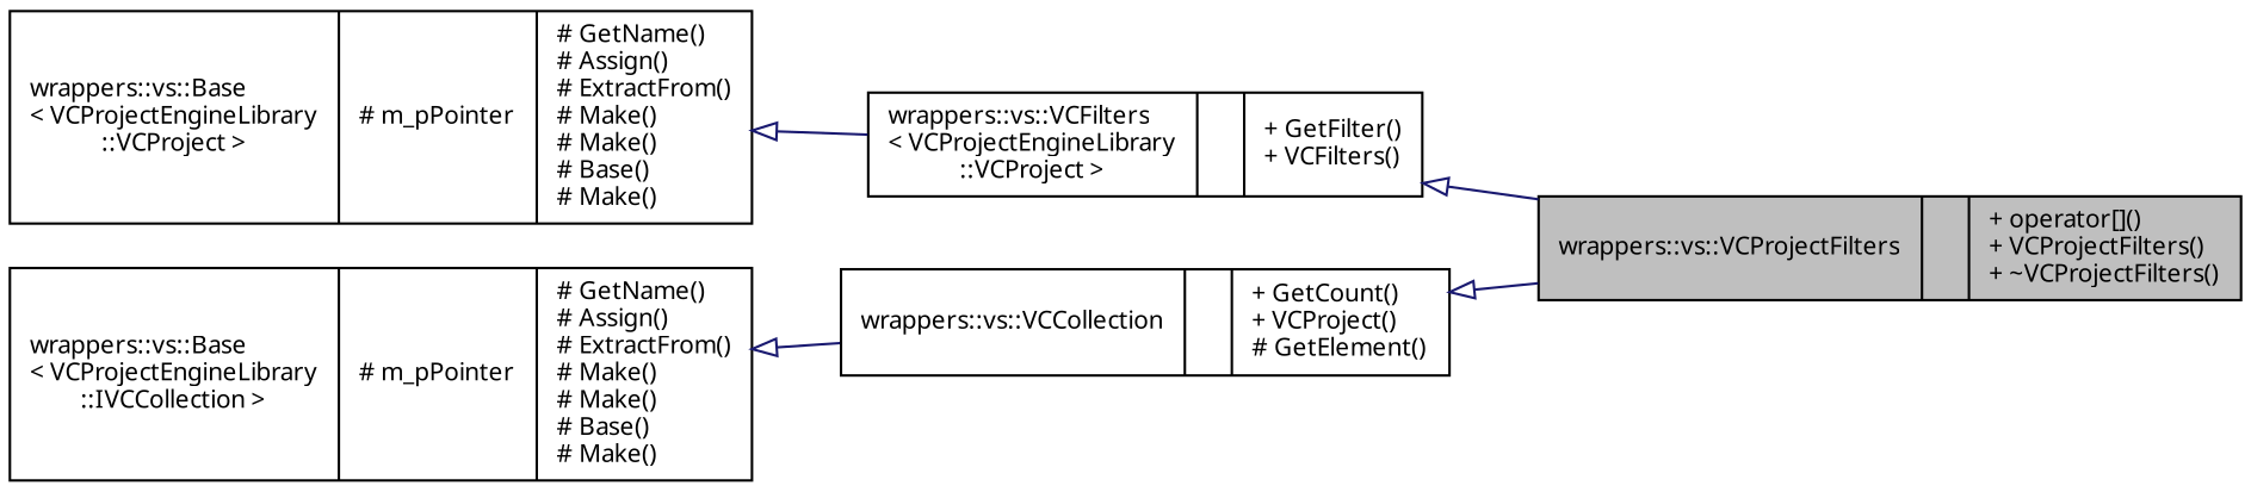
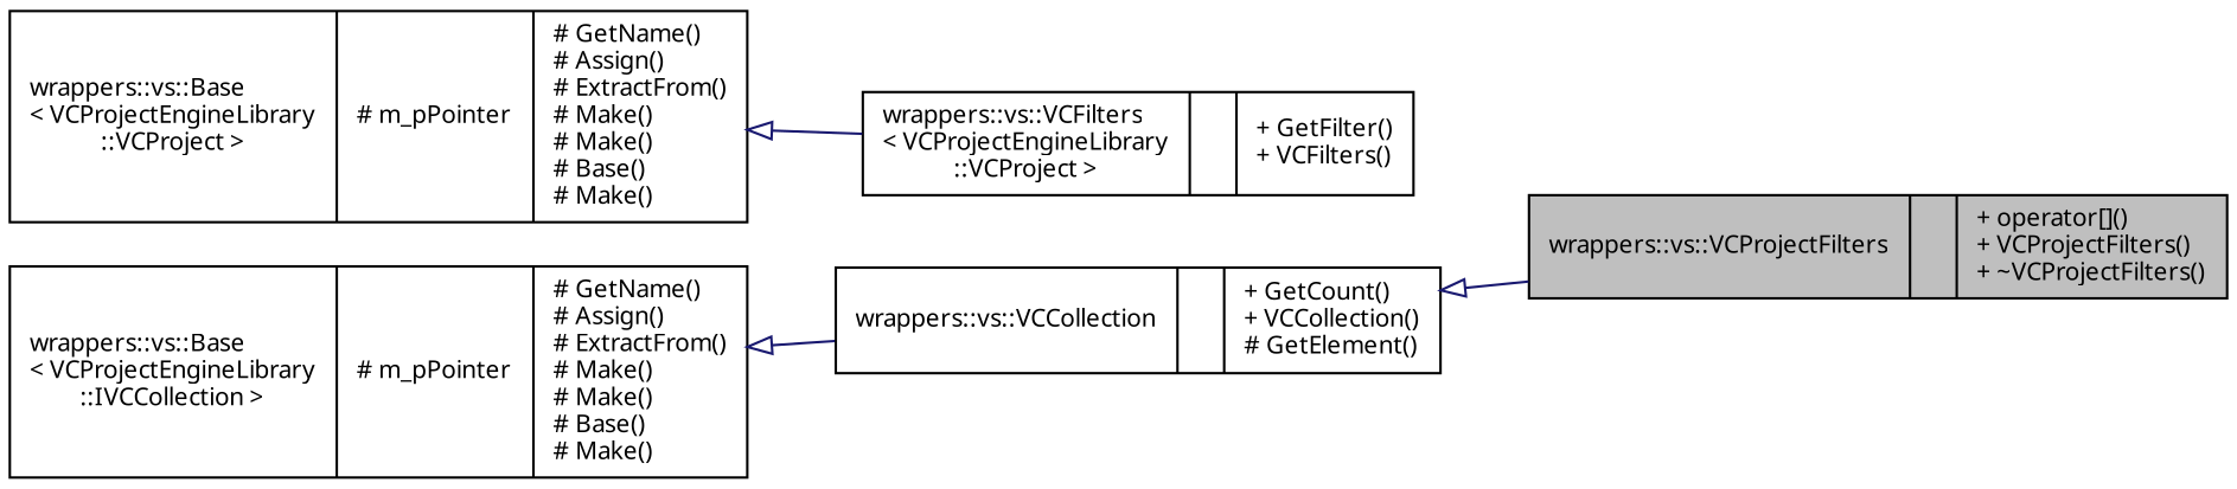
  digraph {
    rankdir=LR
    node [color=black fillcolor=white fontname=Verdana fontsize=10 shape=record style=filled]
    edge [arrowtail=onormal color=midnightblue dir=back fontname=Verdana fontsize=10 labelfontname=Verdana labelfontsize=10 style=solid]
    n1 [fillcolor=grey75 fontcolor=black height=0.2 label="{wrappers::vs::VCProjectFilters\n||+ operator[]()\l+ VCProjectFilters()\l+ ~VCProjectFilters()\l}" width=0.4]
    n2 [height=0.2 label="{wrappers::vs::VCFilters\l\< VCProjectEngineLibrary\l::VCProject \>\n||+ GetFilter()\l+ VCFilters()\l}" width=0.4]
-   n3 [height=0.2 label="{wrappers::vs::VCCollection\n||+ GetCount()\l+ VCProject()\l# GetElement()\l}" width=0.4]
+   n3 [height=0.2 label="{wrappers::vs::VCCollection\n||+ GetCount()\l+ VCCollection()\l# GetElement()\l}" width=0.4]
    n4 [height=0.2 label="{wrappers::vs::Base\l\< VCProjectEngineLibrary\l::IVCCollection \>\n|# m_pPointer\l|# GetName()\l# Assign()\l# ExtractFrom()\l# Make()\l# Make()\l# Base()\l# Make()\l}" width=0.4]
    n5 [height=0.2 label="{wrappers::vs::Base\l\< VCProjectEngineLibrary\l::VCProject \>\n|# m_pPointer\l|# GetName()\l# Assign()\l# ExtractFrom()\l# Make()\l# Make()\l# Base()\l# Make()\l}" width=0.4]
-   n2 -> n1
    n3 -> n1
    n4 -> n3
    n5 -> n2
  }
